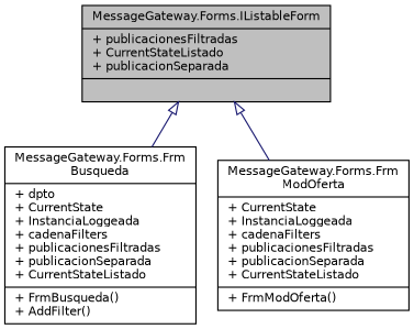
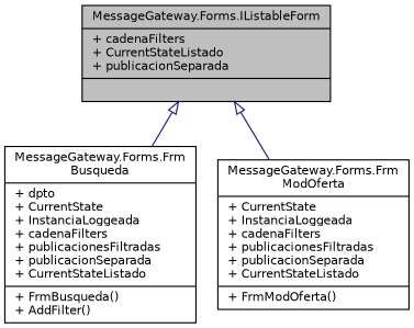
  digraph {
    node [color=black fillcolor=white fontname=Helvetica fontsize=10 shape=record style=filled]
    edge [arrowtail=onormal color=midnightblue dir=back fontname=Helvetica fontsize=10 labelfontname=Helvetica labelfontsize=10 style=solid]
-   n1 [fillcolor=grey75 fontcolor=black height=0.2 label="{MessageGateway.Forms.IListableForm\n|+ publicacionesFiltradas\l+ CurrentStateListado\l+ publicacionSeparada\l|}" width=0.4]
+   n1 [fillcolor=grey75 fontcolor=black height=0.2 label="{MessageGateway.Forms.IListableForm\n|+ cadenaFilters\l+ CurrentStateListado\l+ publicacionSeparada\l|}" width=0.4]
    n2 [height=0.2 label="{MessageGateway.Forms.Frm\lBusqueda\n|+ dpto\l+ CurrentState\l+ InstanciaLoggeada\l+ cadenaFilters\l+ publicacionesFiltradas\l+ publicacionSeparada\l+ CurrentStateListado\l|+ FrmBusqueda()\l+ AddFilter()\l}" width=0.4]
    n3 [height=0.2 label="{MessageGateway.Forms.Frm\lModOferta\n|+ CurrentState\l+ InstanciaLoggeada\l+ cadenaFilters\l+ publicacionesFiltradas\l+ publicacionSeparada\l+ CurrentStateListado\l|+ FrmModOferta()\l}" width=0.4]
    n1 -> n2
    n1 -> n3
  }
